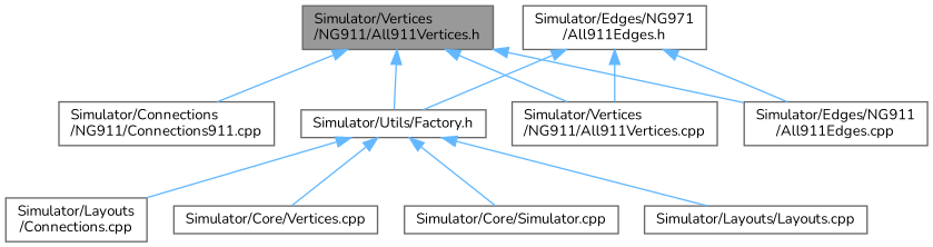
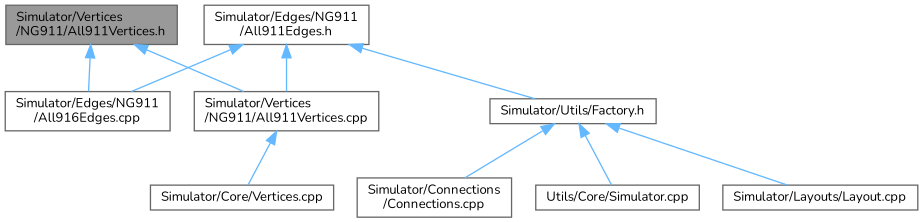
  digraph {
    fontname=Nunito
    node [color=grey40 fillcolor=white fontname=Nunito fontsize=10 shape=box style=filled]
    edge [color=steelblue1 dir=back fontname=Nunito fontsize=10 labelfontname=Helvetica labelfontsize=10 style=solid]
    n1 [color=gray40 fillcolor=grey60 fontcolor=black height=0.2 label="Simulator/Vertices\l/NG911/All911Vertices.h" width=0.4]
-   n2 [height=0.2 label="Simulator/Connections\l/NG911/Connections911.cpp" width=0.4]
    n3 [height=0.2 label="Simulator/Utils/Factory.h" width=0.4]
    n4 [height=0.2 label="Simulator/Vertices\l/NG911/All911Vertices.cpp" width=0.4]
-   n5 [height=0.2 label="Simulator/Edges/NG911\l/All911Edges.cpp" width=0.4]
-   n6 [height=0.2 label="Simulator/Edges/NG971\l/All911Edges.h" width=0.4]
-   n7 [height=0.2 label="Simulator/Layouts\l/Connections.cpp" width=0.4]
+   n5 [height=0.2 label="Simulator/Edges/NG911\l/All916Edges.cpp" width=0.4]
+   n6 [height=0.2 label="Simulator/Edges/NG911\l/All911Edges.h" width=0.4]
+   n7 [height=0.2 label="Simulator/Connections\l/Connections.cpp" width=0.4]
    n8 [height=0.2 label="Simulator/Core/Vertices.cpp" width=0.4]
-   n9 [height=0.2 label="Simulator/Core/Simulator.cpp" width=0.4]
-   n10 [height=0.2 label="Simulator/Layouts/Layouts.cpp" width=0.4]
-   n1 -> n2
-   n1 -> n3
+   n9 [height=0.2 label="Utils/Core/Simulator.cpp" width=0.4]
+   n10 [height=0.2 label="Simulator/Layouts/Layout.cpp" width=0.4]
    n1 -> n4
    n1 -> n5
    n3 -> n7
-   n3 -> n8
+   n4 -> n8
    n3 -> n9
    n3 -> n10
    n6 -> n3
    n6 -> n4
    n6 -> n5
  }
